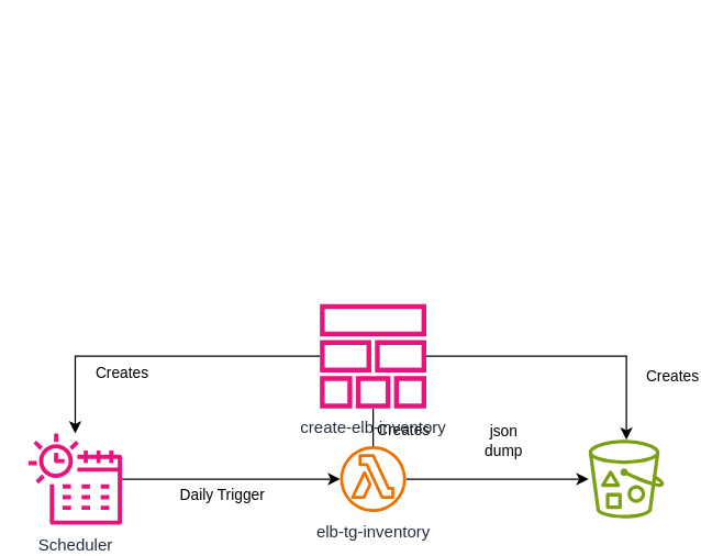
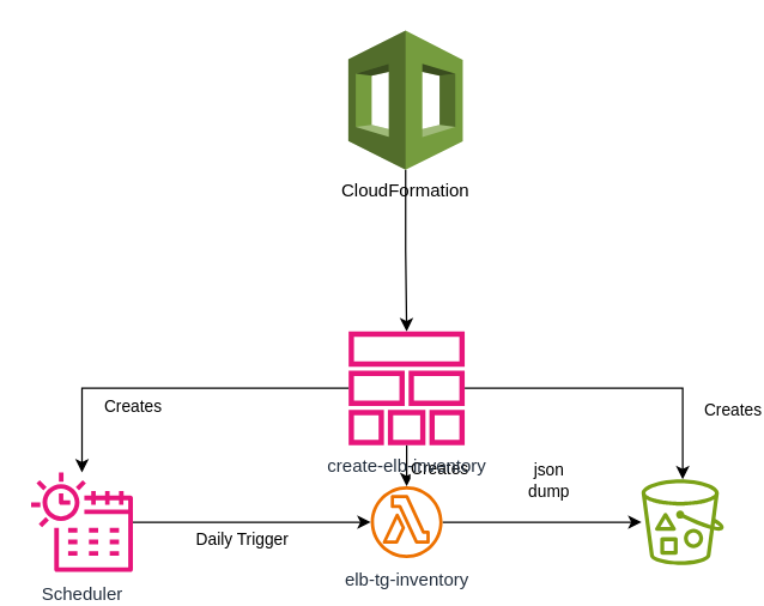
  <mxCell id="0" />
  <mxCell id="1" parent="0" />
- <mxCell id="4" value="Creates" style="edgeStyle=orthogonalEdgeStyle;rounded=0;orthogonalLoop=1;jettySize=auto;html=1;endArrow=none;" edge="1" parent="1" source="7" target="9"><mxGeometry x="0.15" y="22" relative="1" as="geometry"><mxPoint as="offset" /></mxGeometry></mxCell>
+ <mxCell id="2" style="edgeStyle=orthogonalEdgeStyle;rounded=0;orthogonalLoop=1;jettySize=auto;html=1;" edge="1" parent="1" source="3" target="7"><mxGeometry relative="1" as="geometry" /></mxCell>
+ <mxCell id="3" value="CloudFormation" style="outlineConnect=0;dashed=0;verticalLabelPosition=bottom;verticalAlign=top;align=center;html=1;shape=mxgraph.aws3.cloudformation;fillColor=#759C3E;gradientColor=none;" vertex="1" parent="1"><mxGeometry x="232" y="20" width="76.5" height="93" as="geometry" /></mxCell>
+ <mxCell id="4" value="Creates" style="edgeStyle=orthogonalEdgeStyle;rounded=0;orthogonalLoop=1;jettySize=auto;html=1;" edge="1" parent="1" source="7" target="9"><mxGeometry x="0.15" y="22" relative="1" as="geometry"><mxPoint as="offset" /></mxGeometry></mxCell>
  <mxCell id="5" value="Creates" style="edgeStyle=orthogonalEdgeStyle;rounded=0;orthogonalLoop=1;jettySize=auto;html=1;" edge="1" parent="1" source="7" target="11"><mxGeometry x="0.618" y="34" relative="1" as="geometry"><mxPoint as="offset" /></mxGeometry></mxCell>
  <mxCell id="6" value="Creates" style="edgeStyle=orthogonalEdgeStyle;rounded=0;orthogonalLoop=1;jettySize=auto;html=1;" edge="1" parent="1" source="7" target="12"><mxGeometry x="0.56" y="33" relative="1" as="geometry"><mxPoint as="offset" /></mxGeometry></mxCell>
  <mxCell id="7" value="create-elb-inventory" style="sketch=0;outlineConnect=0;fontColor=#232F3E;gradientColor=none;fillColor=#E7157B;strokeColor=none;dashed=0;verticalLabelPosition=bottom;verticalAlign=top;align=center;html=1;fontSize=12;fontStyle=0;aspect=fixed;pointerEvents=1;shape=mxgraph.aws4.stack;" vertex="1" parent="1"><mxGeometry x="232" y="221" width="78" height="76" as="geometry" /></mxCell>
  <mxCell id="8" value="json&lt;div&gt;dump&lt;/div&gt;" style="edgeStyle=orthogonalEdgeStyle;rounded=0;orthogonalLoop=1;jettySize=auto;html=1;" edge="1" parent="1" source="9" target="12"><mxGeometry x="0.074" y="29" relative="1" as="geometry"><mxPoint y="1" as="offset" /></mxGeometry></mxCell>
  <mxCell id="9" value="elb-tg-inventory" style="sketch=0;outlineConnect=0;fontColor=#232F3E;gradientColor=none;fillColor=#ED7100;strokeColor=none;dashed=0;verticalLabelPosition=bottom;verticalAlign=top;align=center;html=1;fontSize=12;fontStyle=0;aspect=fixed;pointerEvents=1;shape=mxgraph.aws4.lambda_function;" vertex="1" parent="1"><mxGeometry x="247" y="324.5" width="48" height="48" as="geometry" /></mxCell>
  <mxCell id="10" value="Daily Trigger" style="edgeStyle=orthogonalEdgeStyle;rounded=0;orthogonalLoop=1;jettySize=auto;html=1;" edge="1" parent="1" source="11" target="9"><mxGeometry x="-0.081" y="-11" relative="1" as="geometry"><mxPoint as="offset" /></mxGeometry></mxCell>
  <mxCell id="11" value="Scheduler" style="sketch=0;outlineConnect=0;fontColor=#232F3E;gradientColor=none;fillColor=#E7157B;strokeColor=none;dashed=0;verticalLabelPosition=bottom;verticalAlign=top;align=center;html=1;fontSize=12;fontStyle=0;aspect=fixed;pointerEvents=1;shape=mxgraph.aws4.eventbridge_scheduler;" vertex="1" parent="1"><mxGeometry x="20" y="314.5" width="68" height="68" as="geometry" /></mxCell>
  <mxCell id="12" value="" style="sketch=0;outlineConnect=0;fontColor=#232F3E;gradientColor=none;fillColor=#7AA116;strokeColor=none;dashed=0;verticalLabelPosition=bottom;verticalAlign=top;align=center;html=1;fontSize=12;fontStyle=0;aspect=fixed;pointerEvents=1;shape=mxgraph.aws4.bucket_with_objects;" vertex="1" parent="1"><mxGeometry x="428" y="319.9" width="55" height="57.2" as="geometry" /></mxCell>
